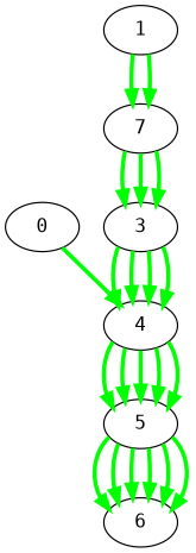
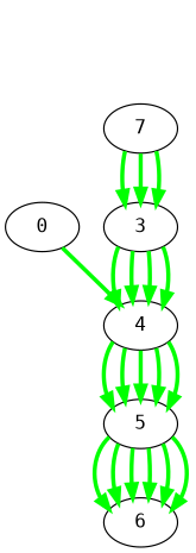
  digraph {
    fontname="DejaVu Sans Mono"
    node [fontname="DejaVu Sans Mono"]
    edge [color=green fontname="DejaVu Sans Mono" penwidth=3.0]
    0
    4
    n3 [label=7]
-   1
    3
    5
    6
    0 -> 4
    4 -> 5
    4 -> 5
    4 -> 5
    4 -> 5
    4 -> 5
    n3 -> 3
    n3 -> 3
    n3 -> 3
-   1 -> n3
-   1 -> n3
    3 -> 4
    3 -> 4
    3 -> 4
    3 -> 4
    5 -> 6
    5 -> 6
    5 -> 6
    5 -> 6
    5 -> 6
    5 -> 6
  }
